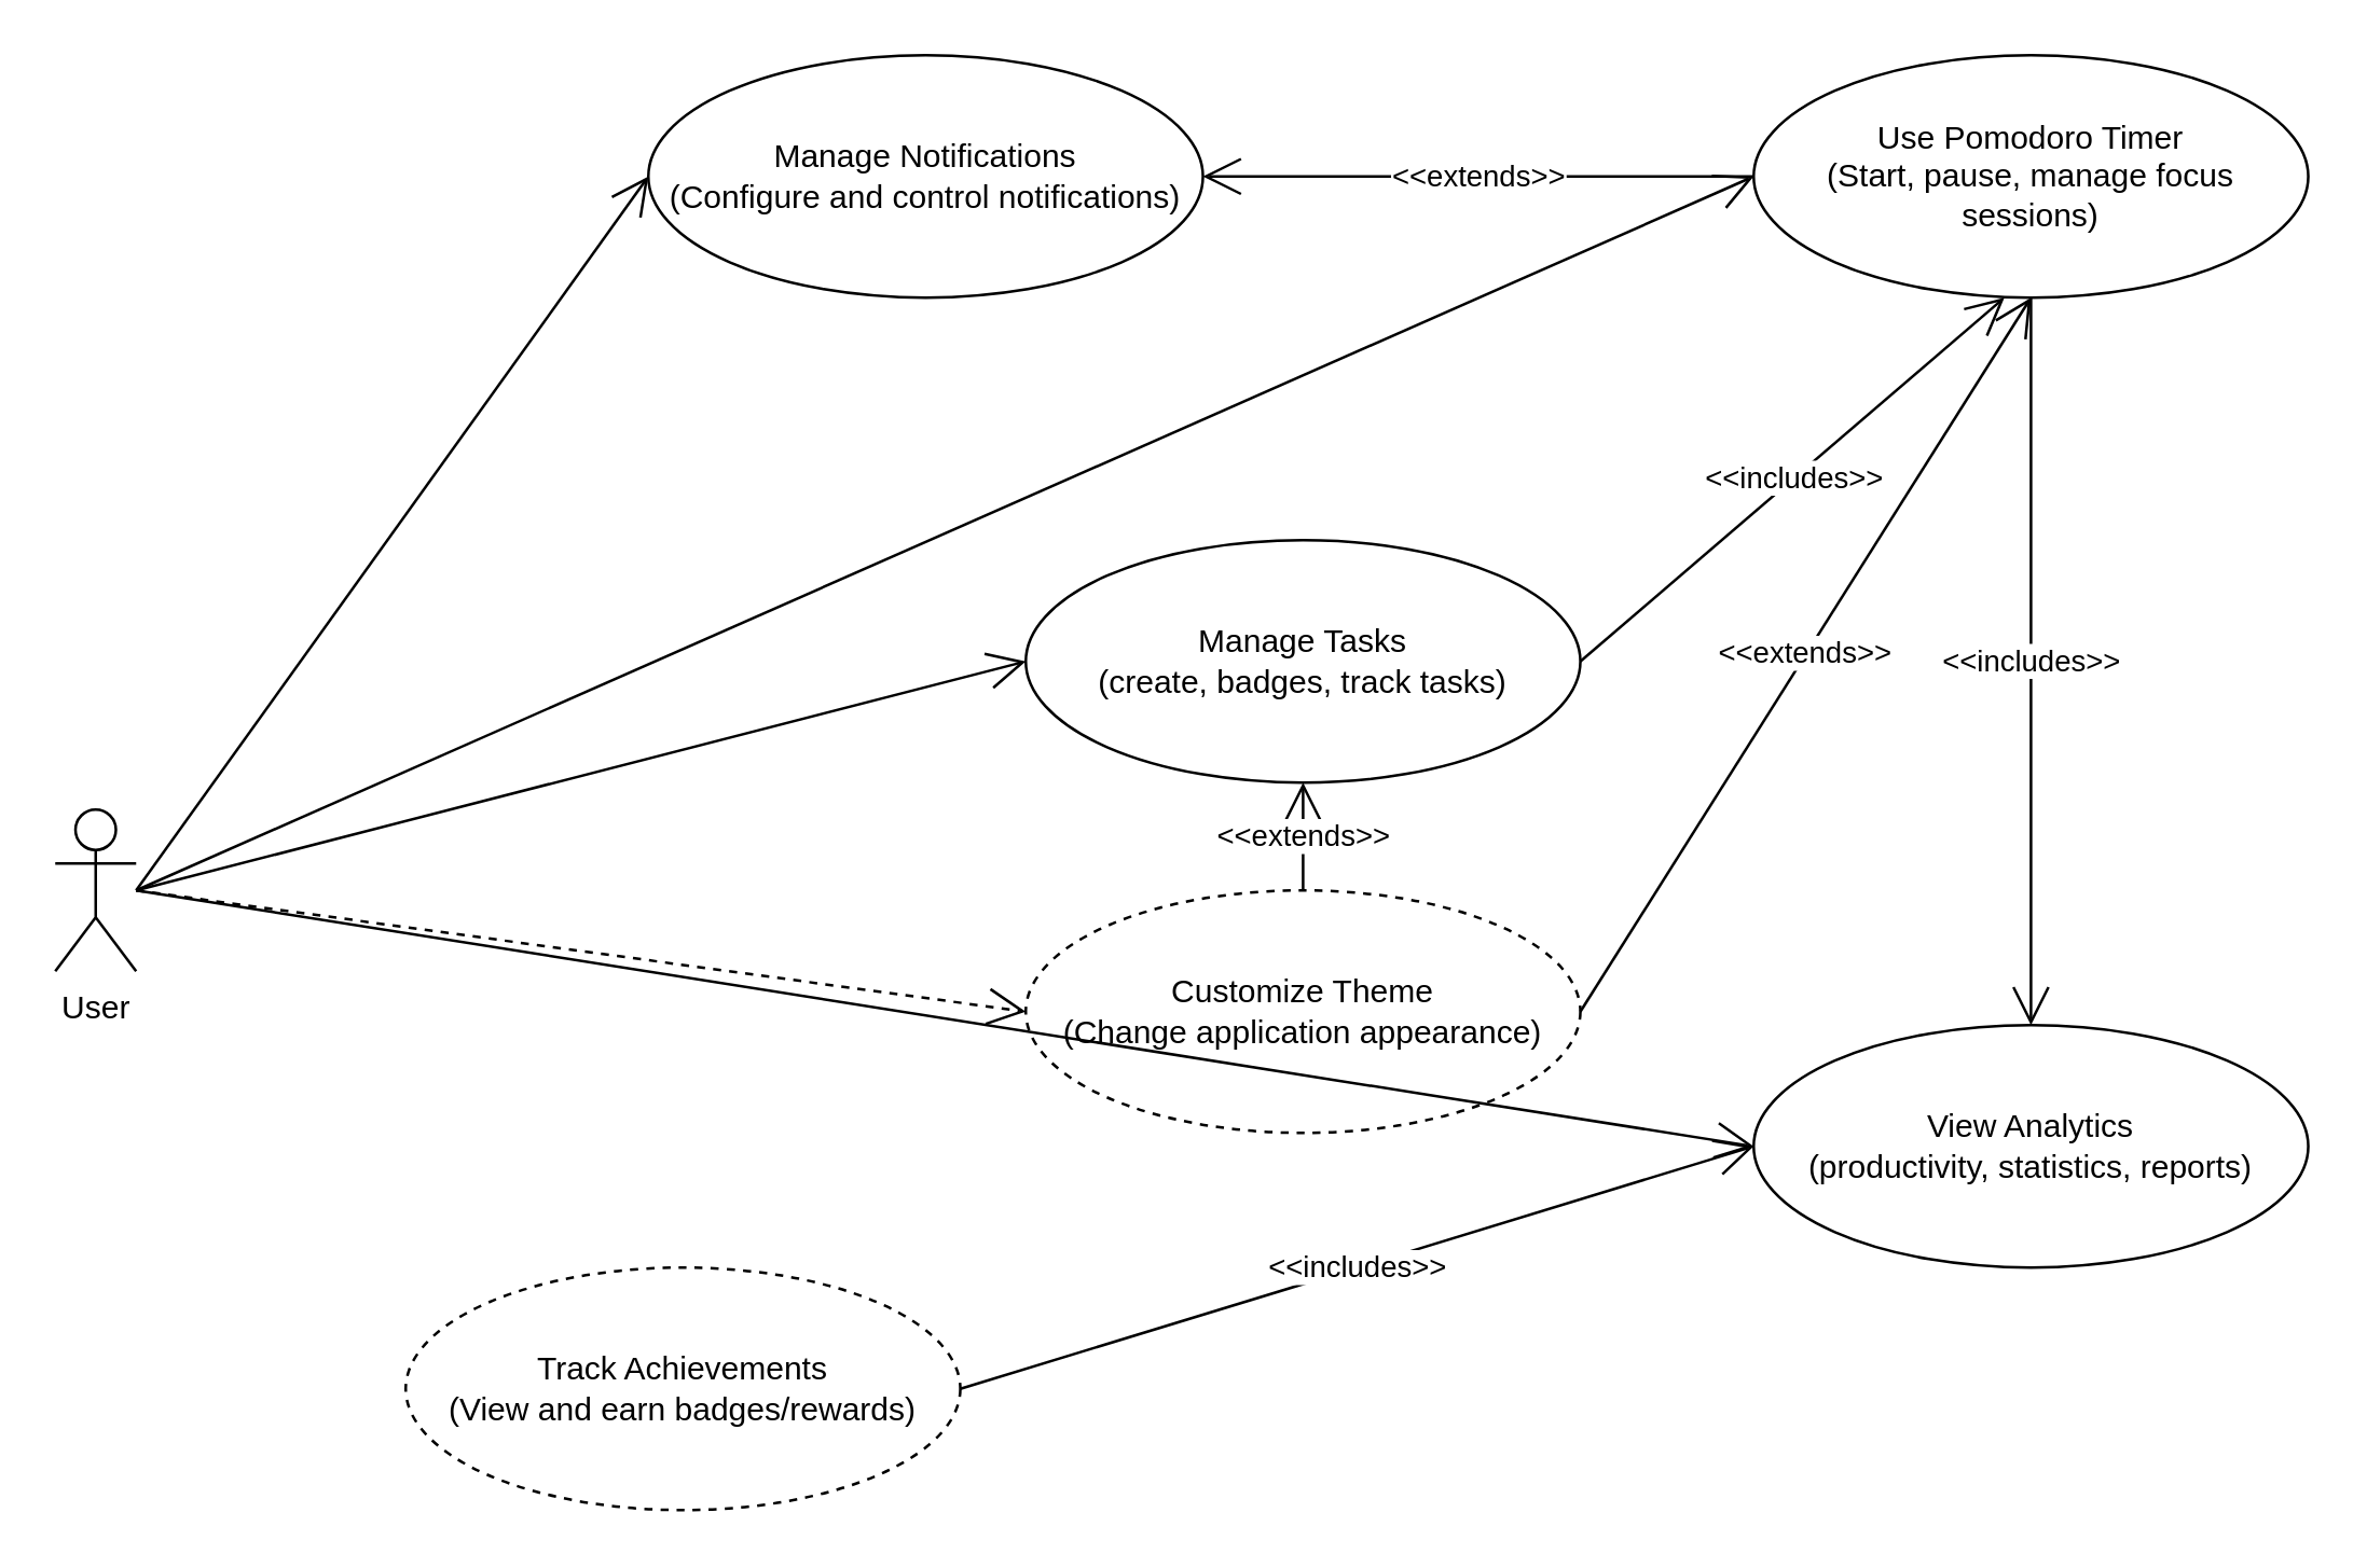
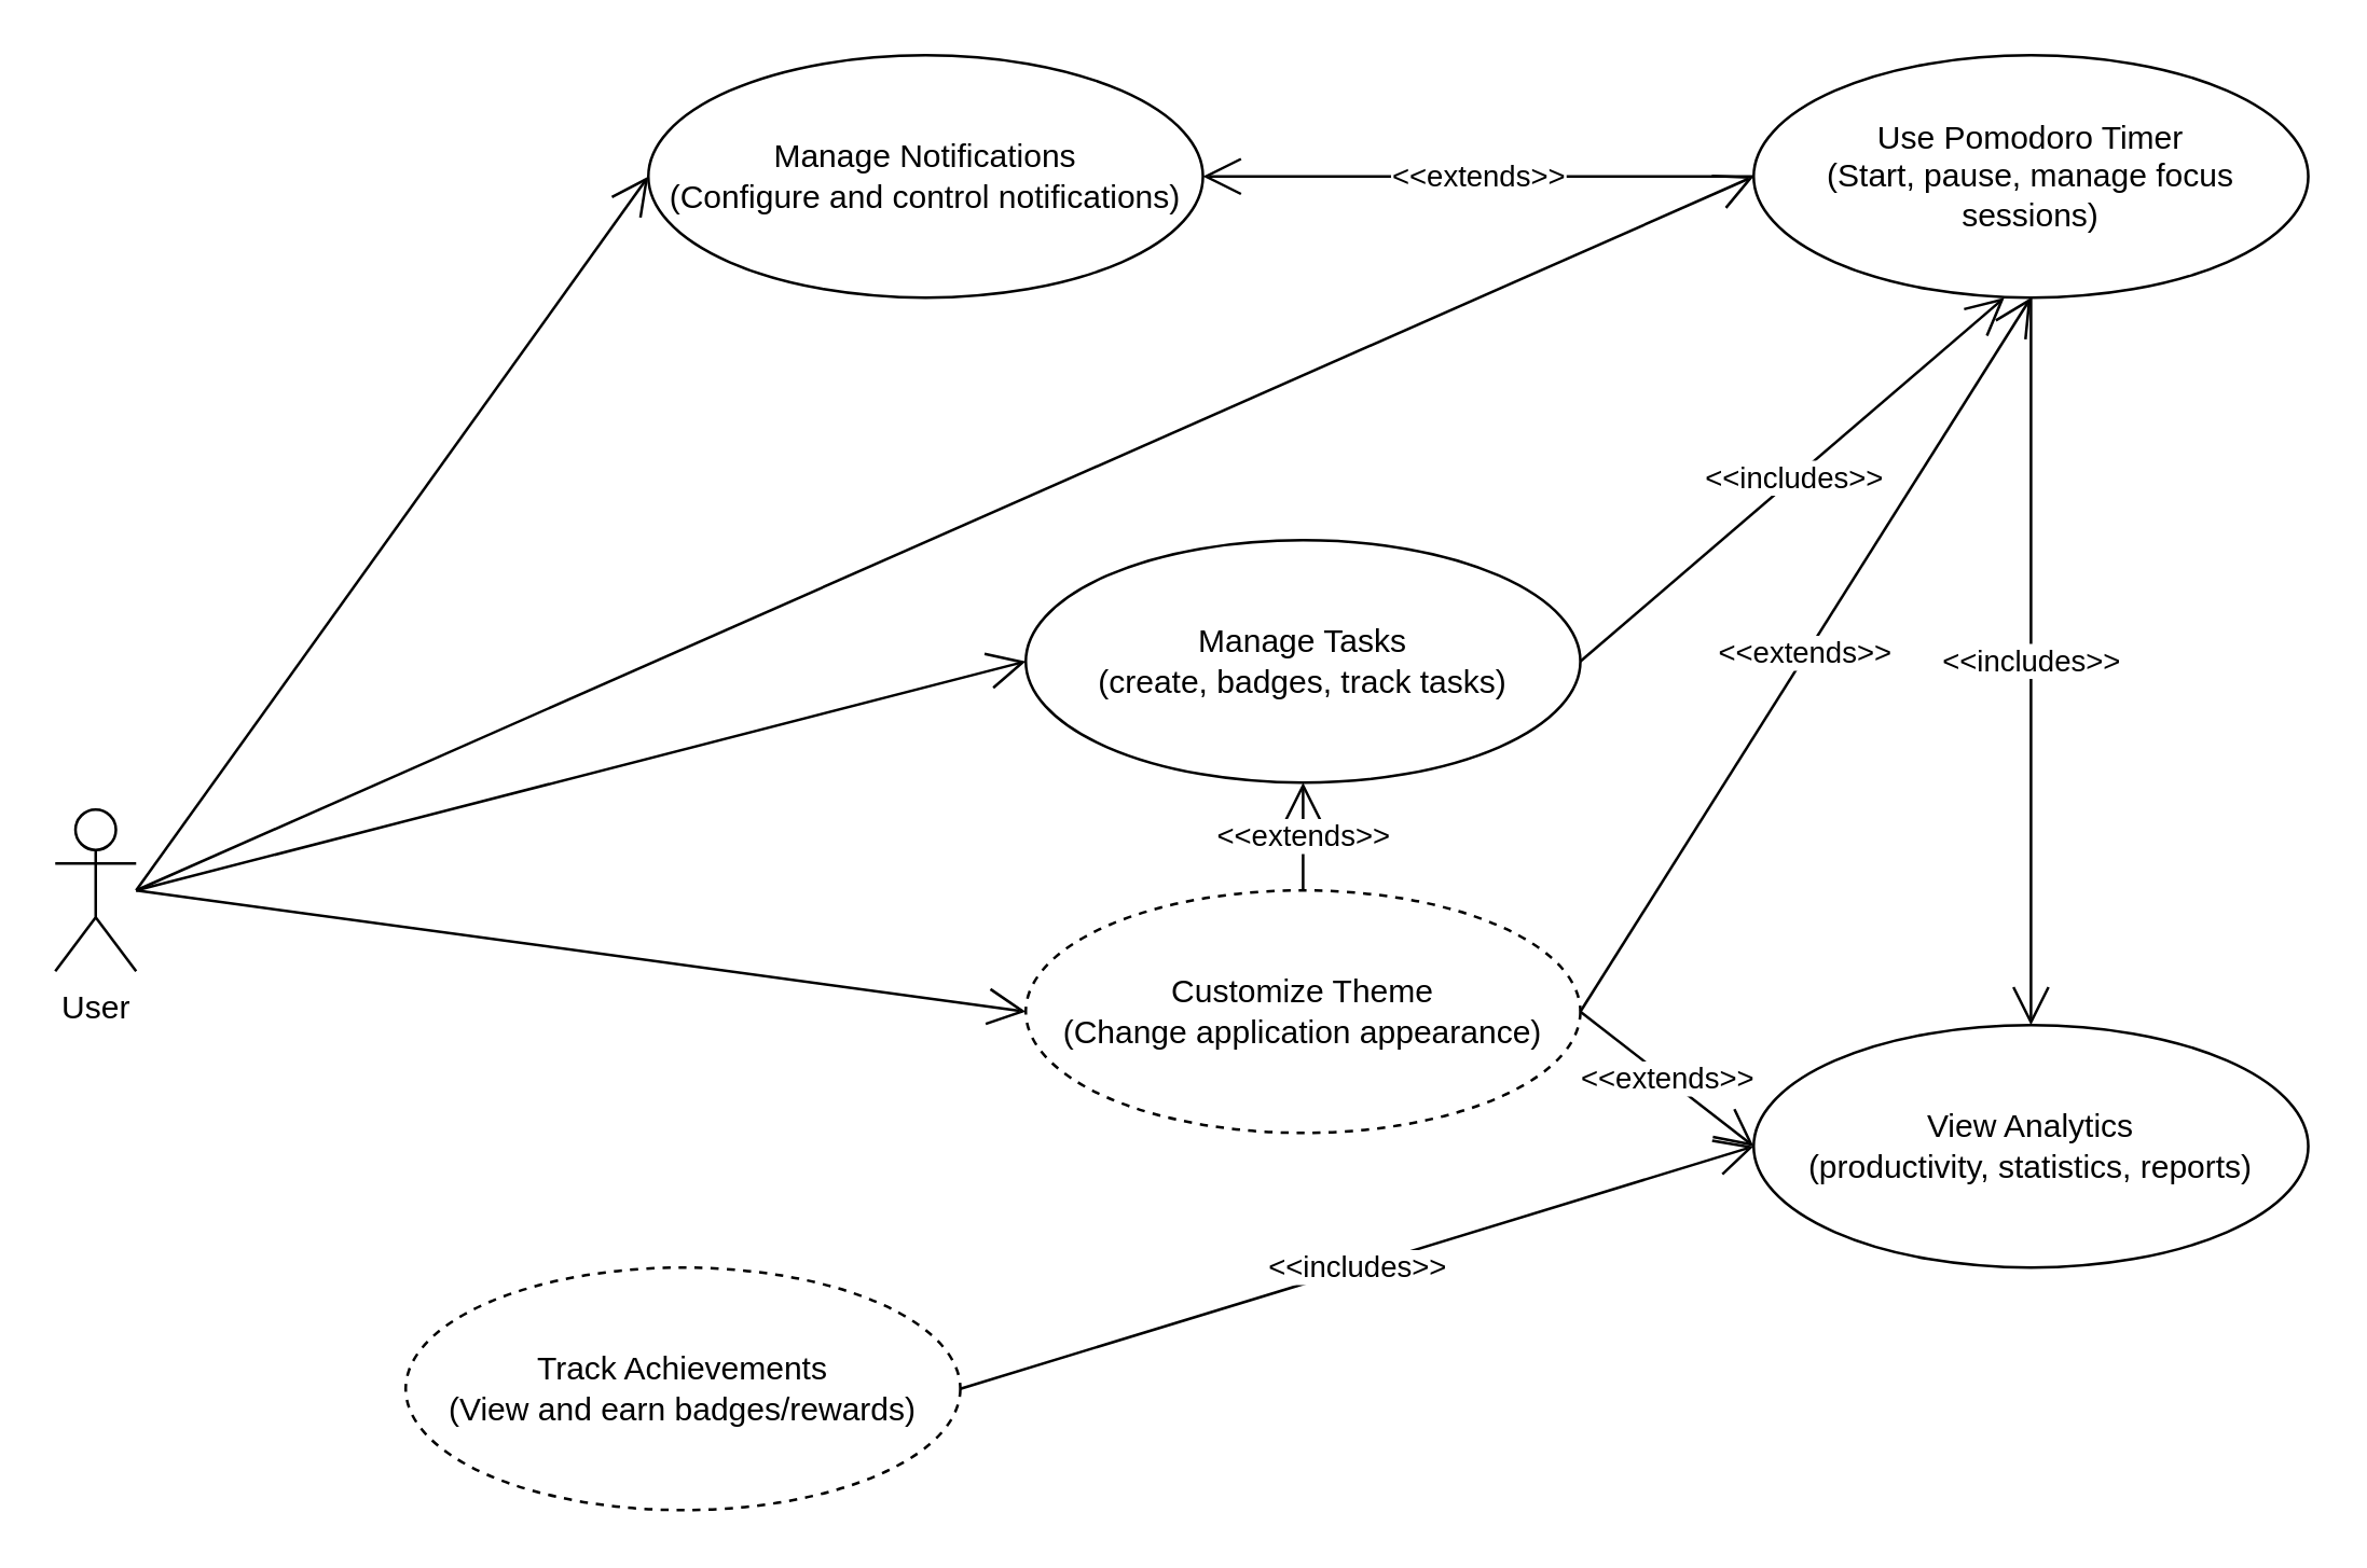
  <mxCell id="0" />
  <mxCell id="1" parent="0" />
  <mxCell id="2" value="User" style="shape=umlActor;verticalLabelPosition=bottom;verticalAlign=top;html=1;" vertex="1" parent="1"><mxGeometry x="20" y="300" width="30" height="60" as="geometry" /></mxCell>
  <mxCell id="3" value="Manage Tasks&lt;div&gt;(create, badges, track tasks)&lt;/div&gt;" style="ellipse;whiteSpace=wrap;html=1;aspect=fixed;" vertex="1" parent="1"><mxGeometry x="380" y="200" width="205.71" height="90" as="geometry" /></mxCell>
  <mxCell id="4" value="Use Pomodoro Timer&lt;div&gt;(Start, pause, manage focus sessions)&lt;/div&gt;" style="ellipse;whiteSpace=wrap;html=1;aspect=fixed;" vertex="1" parent="1"><mxGeometry x="650" y="20" width="205.71" height="90" as="geometry" /></mxCell>
  <mxCell id="5" value="View Analytics&lt;div&gt;(productivity, statistics, reports)&lt;/div&gt;" style="ellipse;whiteSpace=wrap;html=1;aspect=fixed;" vertex="1" parent="1"><mxGeometry x="650" y="380" width="205.71" height="90" as="geometry" /></mxCell>
  <mxCell id="6" value="Manage Notifications&lt;div&gt;(Configure and control notifications)&lt;/div&gt;" style="ellipse;whiteSpace=wrap;html=1;aspect=fixed;" vertex="1" parent="1"><mxGeometry x="240" y="20" width="205.71" height="90" as="geometry" /></mxCell>
  <mxCell id="7" value="Customize Theme&lt;div&gt;(Change application appearance)&lt;/div&gt;" style="ellipse;whiteSpace=wrap;html=1;aspect=fixed;dashed=1;" vertex="1" parent="1"><mxGeometry x="380" y="330" width="205.71" height="90" as="geometry" /></mxCell>
  <mxCell id="8" value="Track Achievements&lt;div&gt;(View and earn badges/rewards)&lt;/div&gt;" style="ellipse;whiteSpace=wrap;html=1;aspect=fixed;dashed=1;" vertex="1" parent="1"><mxGeometry x="150" y="470" width="205.71" height="90" as="geometry" /></mxCell>
  <mxCell id="9" value="&amp;lt;&amp;lt;includes&amp;gt;&amp;gt;" style="endArrow=open;endFill=1;endSize=12;html=1;exitX=1;exitY=0.5;exitDx=0;exitDy=0;" edge="1" parent="1" source="3"><mxGeometry width="160" relative="1" as="geometry"><mxPoint x="743" y="110" as="targetPoint" /></mxGeometry></mxCell>
  <mxCell id="10" value="&amp;lt;&amp;lt;includes&amp;gt;&amp;gt;" style="endArrow=open;endFill=1;endSize=12;html=1;exitX=0.5;exitY=1;exitDx=0;exitDy=0;entryX=0.5;entryY=0;entryDx=0;entryDy=0;" edge="1" parent="1" source="4" target="5"><mxGeometry width="160" relative="1" as="geometry" /></mxCell>
  <mxCell id="11" value="&amp;lt;&amp;lt;includes&amp;gt;&amp;gt;" style="endArrow=open;endFill=1;endSize=12;html=1;exitX=1;exitY=0.5;exitDx=0;exitDy=0;entryX=0;entryY=0.5;entryDx=0;entryDy=0;" edge="1" parent="1" source="8" target="5"><mxGeometry width="160" relative="1" as="geometry" /></mxCell>
  <mxCell id="12" value="&amp;lt;&amp;lt;extends&lt;span style=&quot;background-color: light-dark(#ffffff, var(--ge-dark-color, #121212)); color: light-dark(rgb(0, 0, 0), rgb(255, 255, 255));&quot;&gt;&amp;gt;&amp;gt;&lt;/span&gt;" style="endArrow=open;endFill=1;endSize=12;html=1;exitX=0;exitY=0.5;exitDx=0;exitDy=0;" edge="1" parent="1" source="4" target="6"><mxGeometry width="160" relative="1" as="geometry"><mxPoint x="620" y="75" as="sourcePoint" /></mxGeometry></mxCell>
  <mxCell id="13" value="&amp;lt;&amp;lt;extends&lt;span style=&quot;color: light-dark(rgb(0, 0, 0), rgb(255, 255, 255)); background-color: light-dark(#ffffff, var(--ge-dark-color, #121212));&quot;&gt;&amp;gt;&amp;gt;&lt;/span&gt;" style="endArrow=open;endFill=1;endSize=12;html=1;entryX=0.5;entryY=1;entryDx=0;entryDy=0;exitX=0.5;exitY=0;exitDx=0;exitDy=0;" edge="1" parent="1" source="7" target="3"><mxGeometry x="-0.009" width="160" relative="1" as="geometry"><mxPoint x="420" y="-100" as="sourcePoint" /><mxPoint x="273" y="210" as="targetPoint" /><mxPoint as="offset" /></mxGeometry></mxCell>
  <mxCell id="14" value="&amp;lt;&amp;lt;extends&lt;span style=&quot;color: light-dark(rgb(0, 0, 0), rgb(255, 255, 255)); background-color: light-dark(#ffffff, var(--ge-dark-color, #121212));&quot;&gt;&amp;gt;&amp;gt;&lt;/span&gt;" style="endArrow=open;endFill=1;endSize=12;html=1;entryX=0.5;entryY=1;entryDx=0;entryDy=0;exitX=1;exitY=0.5;exitDx=0;exitDy=0;" edge="1" parent="1" source="7" target="4"><mxGeometry width="160" relative="1" as="geometry"><mxPoint x="390" y="-100" as="sourcePoint" /></mxGeometry></mxCell>
+ <mxCell id="15" value="&amp;lt;&amp;lt;extends&lt;span style=&quot;color: light-dark(rgb(0, 0, 0), rgb(255, 255, 255)); background-color: light-dark(#ffffff, var(--ge-dark-color, #121212));&quot;&gt;&amp;gt;&amp;gt;&lt;/span&gt;" style="endArrow=open;endFill=1;endSize=12;html=1;exitX=1;exitY=0.5;exitDx=0;exitDy=0;entryX=0;entryY=0.5;entryDx=0;entryDy=0;" edge="1" parent="1" source="7" target="5"><mxGeometry width="160" relative="1" as="geometry" /></mxCell>
  <mxCell id="16" value="" style="endArrow=open;endFill=1;endSize=12;html=1;exitX=1;exitY=0.5;exitDx=0;exitDy=0;entryX=0;entryY=0.5;entryDx=0;entryDy=0;" edge="1" parent="1" source="2" target="3"><mxGeometry width="160" relative="1" as="geometry" /></mxCell>
  <mxCell id="17" value="" style="endArrow=open;endFill=1;endSize=12;html=1;exitX=1;exitY=0.5;exitDx=0;exitDy=0;entryX=0;entryY=0.5;entryDx=0;entryDy=0;" edge="1" parent="1" source="2" target="4"><mxGeometry width="160" relative="1" as="geometry" /></mxCell>
- <mxCell id="18" value="" style="endArrow=open;endFill=1;endSize=12;html=1;exitX=1;exitY=0.5;exitDx=0;exitDy=0;entryX=0;entryY=0.5;entryDx=0;entryDy=0;" edge="1" parent="1" source="2" target="5"><mxGeometry width="160" relative="1" as="geometry" /></mxCell>
  <mxCell id="19" value="" style="endArrow=open;endFill=1;endSize=12;html=1;exitX=1;exitY=0.5;exitDx=0;exitDy=0;entryX=0;entryY=0.5;entryDx=0;entryDy=0;" edge="1" parent="1" source="2" target="6"><mxGeometry width="160" relative="1" as="geometry" /></mxCell>
- <mxCell id="20" value="" style="endArrow=open;endFill=1;endSize=12;html=1;exitX=1;exitY=0.5;exitDx=0;exitDy=0;entryX=0;entryY=0.5;entryDx=0;entryDy=0;dashed=1;" edge="1" parent="1" source="2" target="7"><mxGeometry width="160" relative="1" as="geometry" /></mxCell>
+ <mxCell id="20" value="" style="endArrow=open;endFill=1;endSize=12;html=1;exitX=1;exitY=0.5;exitDx=0;exitDy=0;entryX=0;entryY=0.5;entryDx=0;entryDy=0;" edge="1" parent="1" source="2" target="7"><mxGeometry width="160" relative="1" as="geometry" /></mxCell>
